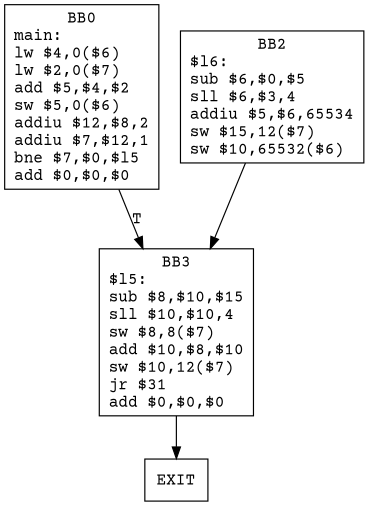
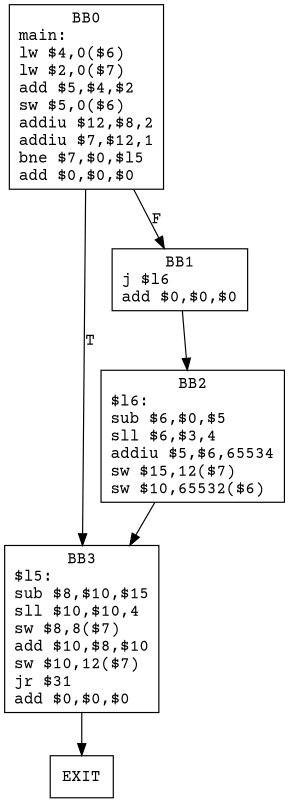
  digraph {
    fontname="Courier Prime"
    node [shape=box fontname="Courier Prime"]
    edge [style=filled fontname="Courier Prime"]
    n1 [label="BB0\nmain:\llw $4,0($6)\llw $2,0($7)\ladd $5,$4,$2\lsw $5,0($6)\laddiu $12,$8,2\laddiu $7,$12,1\lbne $7,$0,$l5\ladd $0,$0,$0\l"]
    n2 [label="BB3\n$l5:\lsub $8,$10,$15\lsll $10,$10,4\lsw $8,8($7)\ladd $10,$8,$10\lsw $10,12($7)\ljr $31\ladd $0,$0,$0\l"]
+   n3 [label="BB1\nj $l6\ladd $0,$0,$0\l"]
    EXIT
    n5 [label="BB2\n$l6:\lsub $6,$0,$5\lsll $6,$3,4\laddiu $5,$6,65534\lsw $15,12($7)\lsw $10,65532($6)\l"]
    n1 -> n2 [label=T]
+   n1 -> n3 [label=F]
    n2 -> EXIT
+   n3 -> n5
    n5 -> n2
  }
